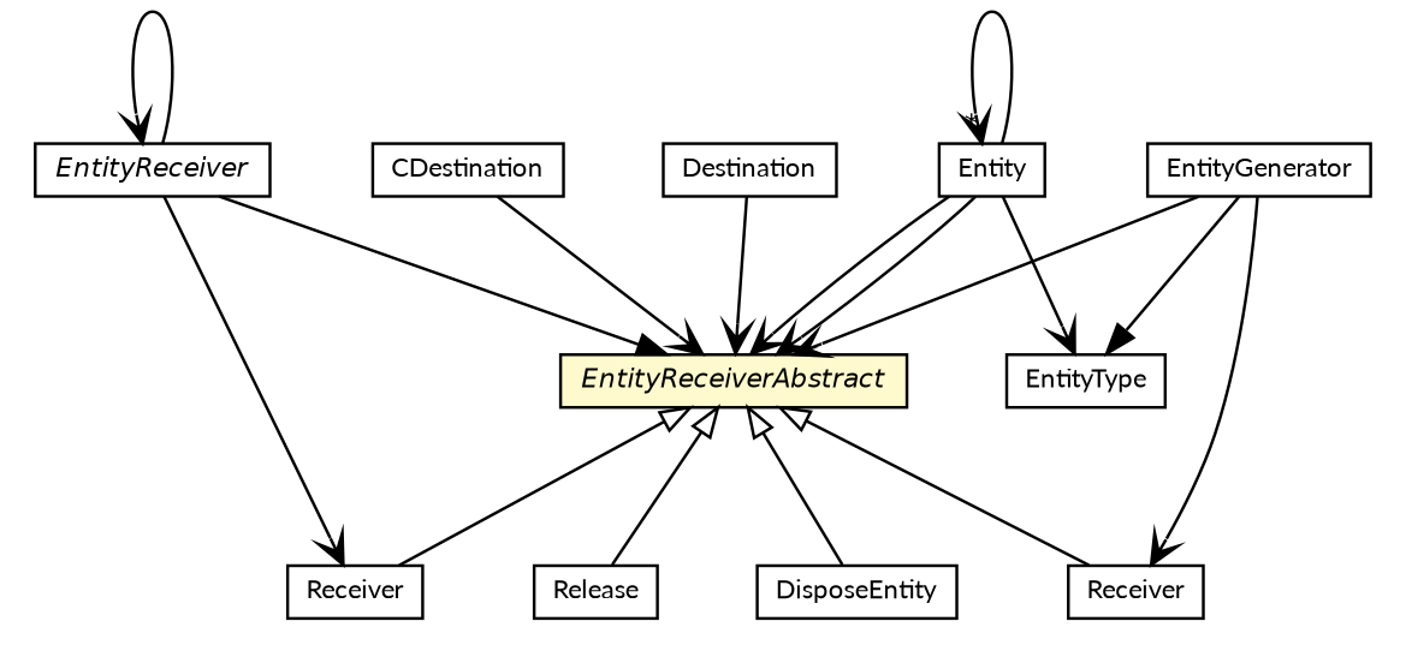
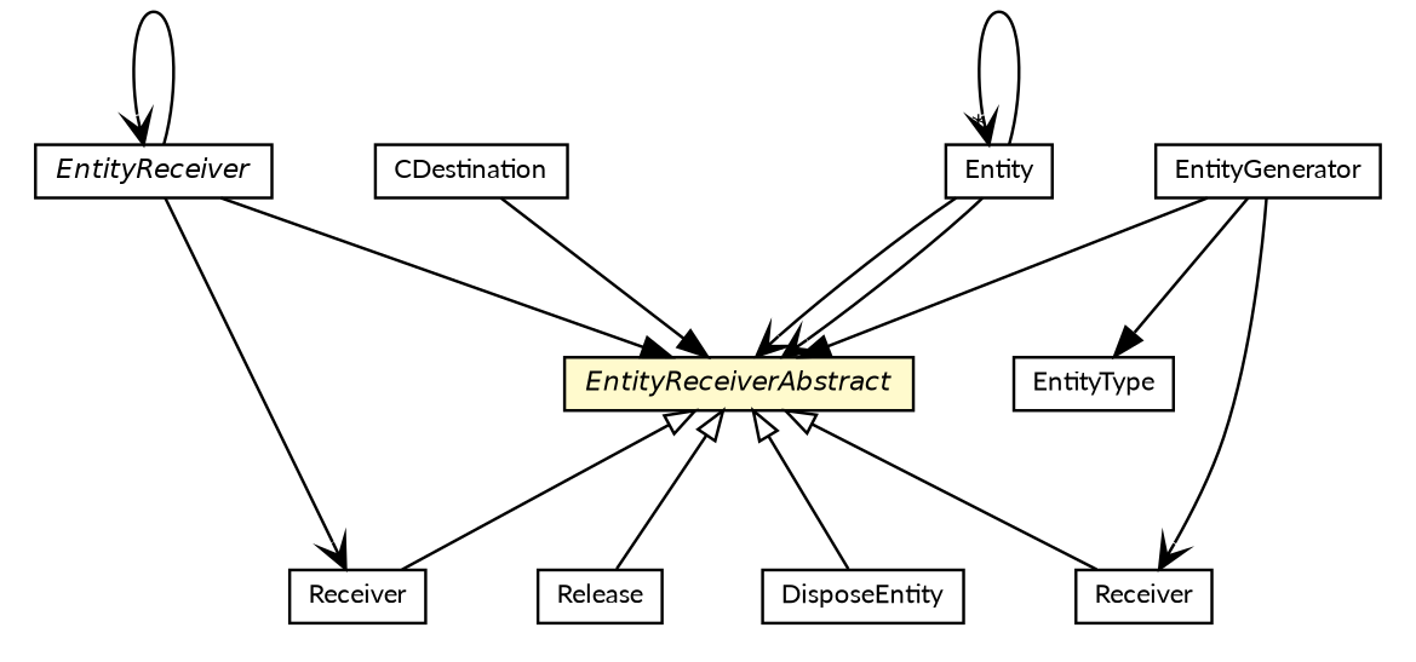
  digraph {
    fontname=Lato
    nodesep=0.25
    ranksep=0.5
    node [fontcolor=black fontname=Lato fontsize=9.0 shape=plaintext]
    edge [fontname=Lato fontsize=10.0 headport=p labelfontname=Helvetica labelfontsize=10 tailport=p arrowhead=open color=black fontcolor=black]
    n1 [label=<<table title="jsl.modeling.elements.resource.SQSRWorkStation.Release" border="0" cellborder="1" cellspacing="0" cellpadding="2" port="p" href="./SQSRWorkStation.Release.html"> 		<tr><td><table border="0" cellspacing="0" cellpadding="1"> <tr><td align="center" balign="center"> Release </td></tr> 		</table></td></tr> 		</table>>]
    n2 [label=<<table title="jsl.modeling.elements.resource.EntityType" border="0" cellborder="1" cellspacing="0" cellpadding="2" port="p" href="./EntityType.html"> 		<tr><td><table border="0" cellspacing="0" cellpadding="1"> <tr><td align="center" balign="center"> EntityType </td></tr> 		</table></td></tr> 		</table>>]
    n3 [label=<<table title="jsl.modeling.elements.resource.EntityReceiverAbstract" border="0" cellborder="1" cellspacing="0" cellpadding="2" port="p" bgcolor="lemonChiffon" href="./EntityReceiverAbstract.html"> 		<tr><td><table border="0" cellspacing="0" cellpadding="1"> <tr><td align="center" balign="center"><font face="Helvetica-Oblique"> EntityReceiverAbstract </font></td></tr> 		</table></td></tr> 		</table>>]
    n4 [label=<<table title="jsl.modeling.elements.resource.EntityReceiver.Receiver" border="0" cellborder="1" cellspacing="0" cellpadding="2" port="p" href="./EntityReceiver.Receiver.html"> 		<tr><td><table border="0" cellspacing="0" cellpadding="1"> <tr><td align="center" balign="center"> Receiver </td></tr> 		</table></td></tr> 		</table>>]
    n5 [label=<<table title="jsl.modeling.elements.resource.EntityGenerator.Receiver" border="0" cellborder="1" cellspacing="0" cellpadding="2" port="p" href="./EntityGenerator.Receiver.html"> 		<tr><td><table border="0" cellspacing="0" cellpadding="1"> <tr><td align="center" balign="center"> Receiver </td></tr> 		</table></td></tr> 		</table>>]
    n6 [label=<<table title="jsl.modeling.elements.resource.DisposeEntity" border="0" cellborder="1" cellspacing="0" cellpadding="2" port="p" href="./DisposeEntity.html"> 		<tr><td><table border="0" cellspacing="0" cellpadding="1"> <tr><td align="center" balign="center"> DisposeEntity </td></tr> 		</table></td></tr> 		</table>>]
-   n7 [label=<<table title="jsl.modeling.elements.resource.EntityType.Destination" border="0" cellborder="1" cellspacing="0" cellpadding="2" port="p" href="./EntityType.Destination.html"> 		<tr><td><table border="0" cellspacing="0" cellpadding="1"> <tr><td align="center" balign="center"> Destination </td></tr> 		</table></td></tr> 		</table>>]
    n8 [label=<<table title="jsl.modeling.elements.resource.EntityType.CDestination" border="0" cellborder="1" cellspacing="0" cellpadding="2" port="p" href="./EntityType.CDestination.html"> 		<tr><td><table border="0" cellspacing="0" cellpadding="1"> <tr><td align="center" balign="center"> CDestination </td></tr> 		</table></td></tr> 		</table>>]
    n9 [label=<<table title="jsl.modeling.elements.resource.EntityReceiver" border="0" cellborder="1" cellspacing="0" cellpadding="2" port="p" href="./EntityReceiver.html"> 		<tr><td><table border="0" cellspacing="0" cellpadding="1"> <tr><td align="center" balign="center"><font face="Helvetica-Oblique"> EntityReceiver </font></td></tr> 		</table></td></tr> 		</table>>]
    n10 [label=<<table title="jsl.modeling.elements.resource.EntityGenerator" border="0" cellborder="1" cellspacing="0" cellpadding="2" port="p" href="./EntityGenerator.html"> 		<tr><td><table border="0" cellspacing="0" cellpadding="1"> <tr><td align="center" balign="center"> EntityGenerator </td></tr> 		</table></td></tr> 		</table>>]
    n11 [label=<<table title="jsl.modeling.elements.resource.Entity" border="0" cellborder="1" cellspacing="0" cellpadding="2" port="p" href="./Entity.html"> 		<tr><td><table border="0" cellspacing="0" cellpadding="1"> <tr><td align="center" balign="center"> Entity </td></tr> 		</table></td></tr> 		</table>>]
    n3 -> n1 [arrowtail=empty dir=back fontsize=10 arrowhead="" color="" fontcolor=""]
    n3 -> n4 [arrowtail=empty dir=back fontsize=10 arrowhead="" color="" fontcolor=""]
    n3 -> n5 [arrowtail=empty dir=back fontsize=10 arrowhead="" color="" fontcolor=""]
    n3 -> n6 [arrowtail=empty dir=back fontsize=10 arrowhead="" color="" fontcolor=""]
-   n7 -> n3
-   n8 -> n3
+   n8 -> n3 [arrowhead=normal]
    n9 -> n3 [arrowhead=normal]
    n9 -> n4
    n9 -> n9
    n10 -> n2 [arrowhead=normal]
-   n10 -> n3
+   n10 -> n3 [arrowhead=normal]
    n10 -> n5
-   n11 -> n2
    n11 -> n3
    n11 -> n3
    n11 -> n11 [headlabel="*"]
  }
